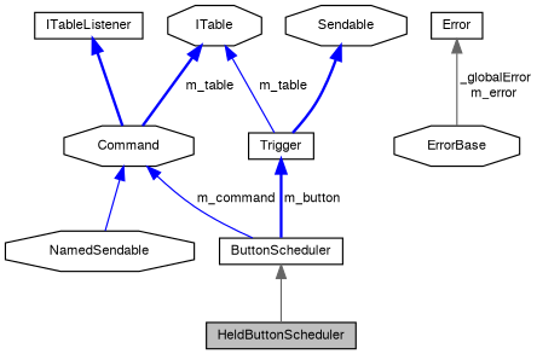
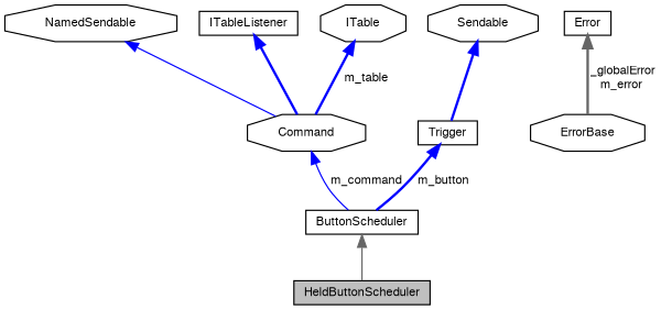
  digraph {
    node [color=black fontname=FreeSans fontsize=10 shape=box]
    edge [color=blue dir=back fontname=FreeSans fontsize=10 labelfontname=FreeSans labelfontsize=10 style=bold]
    n1 [fillcolor=grey75 fontcolor=black height=0.2 label=HeldButtonScheduler style=filled width=0.4]
    n2 [height=0.2 label=ButtonScheduler width=0.4]
    n3 [height=0.2 label=Command shape=octagon width=0.4]
    n4 [height=0.2 label=ErrorBase shape=octagon width=0.4]
    n5 [height=0.2 label=Error width=0.4]
    n6 [height=0.2 label=NamedSendable shape=octagon width=0.4]
    n7 [height=0.2 label=Sendable shape=octagon width=0.4]
    n8 [height=0.2 label=Trigger width=0.4]
    n9 [height=0.2 label=ITableListener width=0.4]
    n10 [height=0.2 label=ITable shape=octagon width=0.4]
    n2 -> n1 [color=gray40 style=solid]
    n3 -> n2 [label=" m_command" style=solid]
-   n5 -> n4 [color=gray40 label=" _globalError\nm_error" style=solid]
-   n3 -> n6 [style=solid]
+   n5 -> n4 [color=gray40 label=" _globalError\nm_error"]
+   n6 -> n3 [style=solid]
    n7 -> n8
    n8 -> n2 [label=" m_button"]
    n9 -> n3
    n10 -> n3 [label=" m_table"]
-   n10 -> n8 [label=" m_table" style=solid]
  }
